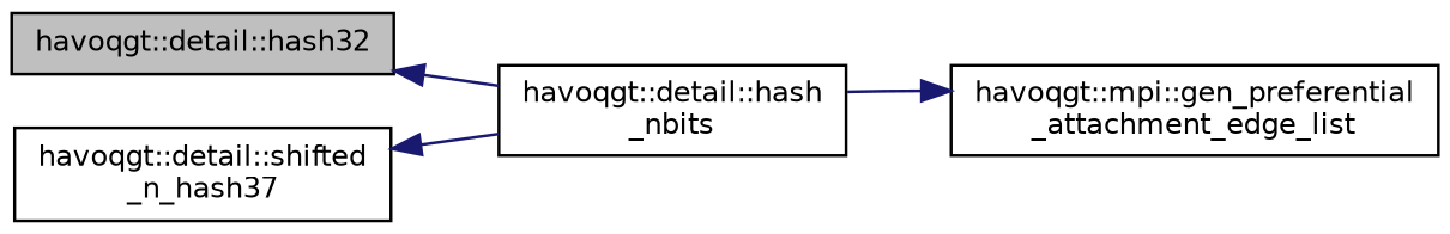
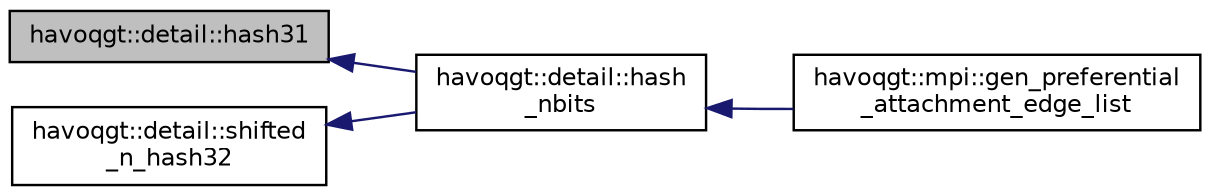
  digraph {
    rankdir=LR
    node [color=black fillcolor=white fontname=Helvetica fontsize=10 shape=record style=filled]
    edge [color=midnightblue dir=back fontname=Helvetica fontsize=10 labelfontname=Helvetica labelfontsize=10 style=solid]
-   n1 [fillcolor=grey75 fontcolor=black height=0.2 label="havoqgt::detail::hash32" width=0.4]
+   n1 [fillcolor=grey75 fontcolor=black height=0.2 label="havoqgt::detail::hash31" width=0.4]
    n2 [height=0.2 label="havoqgt::detail::hash\l_nbits" width=0.4]
-   n3 [height=0.2 label="havoqgt::detail::shifted\l_n_hash37" width=0.4]
+   n3 [height=0.2 label="havoqgt::detail::shifted\l_n_hash32" width=0.4]
    n4 [height=0.2 label="havoqgt::mpi::gen_preferential\l_attachment_edge_list" width=0.4]
    n1 -> n2
-   n4 -> n2
+   n2 -> n4
    n3 -> n2
  }
